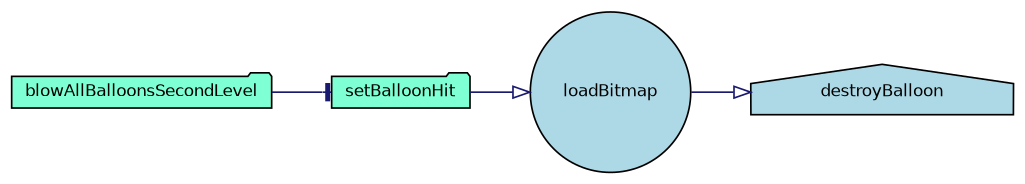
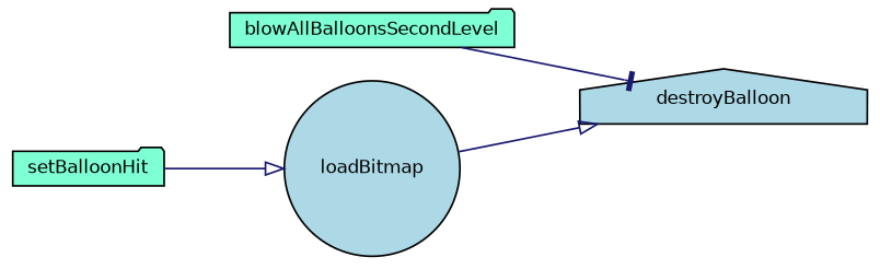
  digraph {
    rankdir=LR
    node [color=black fillcolor=aquamarine fontname=Helvetica fontsize=10 shape=folder style=filled]
    edge [arrowhead=onormal color=midnightblue fontname=Helvetica fontsize=10 labelfontname=Helvetica labelfontsize=10 style=solid]
    n1 [fontcolor=black height=0.2 label=blowAllBalloonsSecondLevel width=0.4]
    n2 [height=0.2 label=setBalloonHit width=0.4]
    n3 [fillcolor=lightblue height=0.2 label=loadBitmap shape=circle width=0.4]
    n4 [fillcolor=lightblue height=0.2 label=destroyBalloon shape=house width=0.4]
-   n1 -> n2 [arrowhead=tee]
+   n1 -> n4 [arrowhead=tee]
    n2 -> n3
    n3 -> n4
  }
